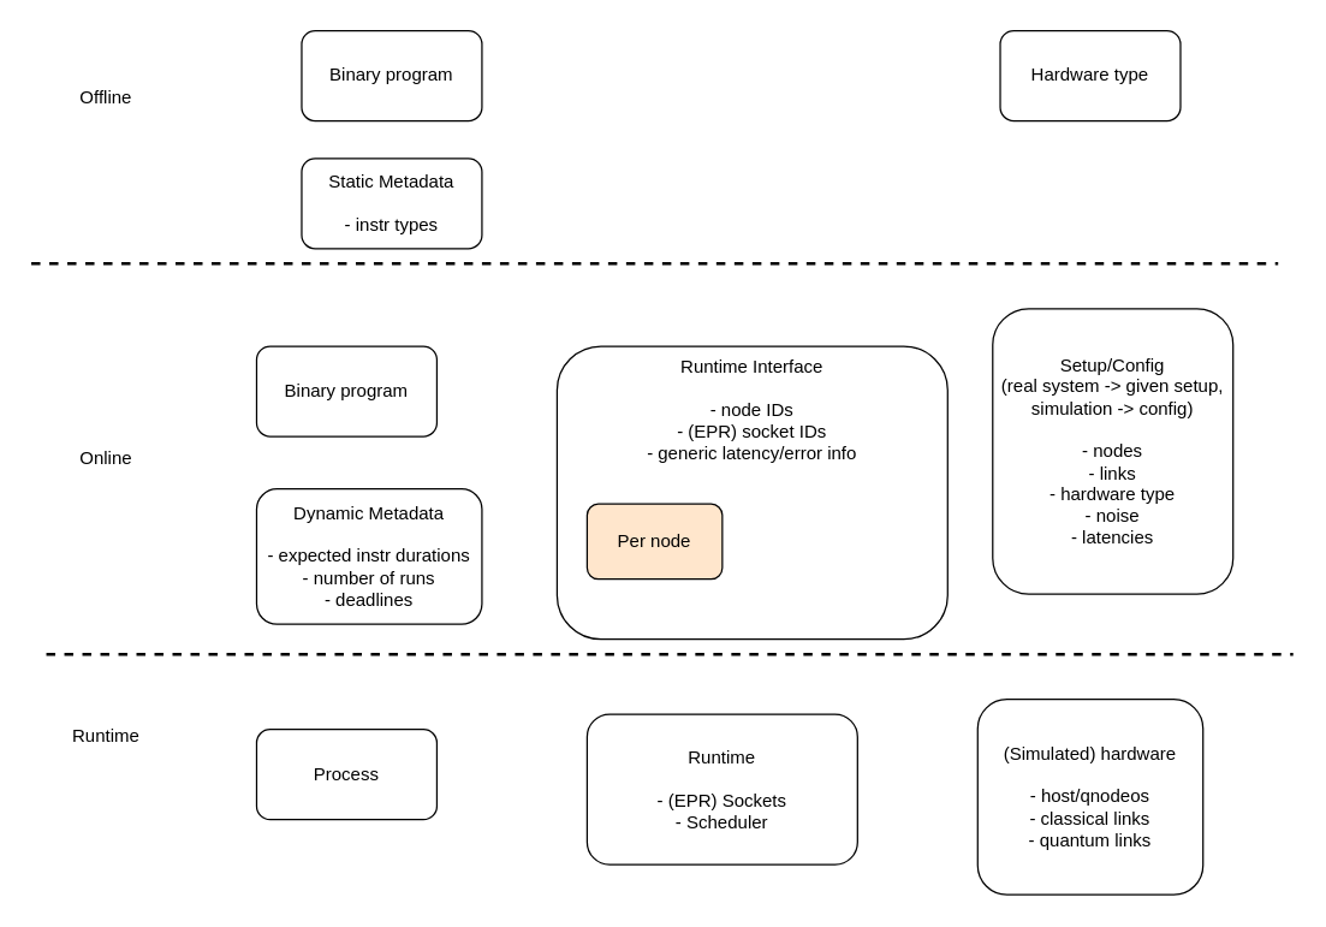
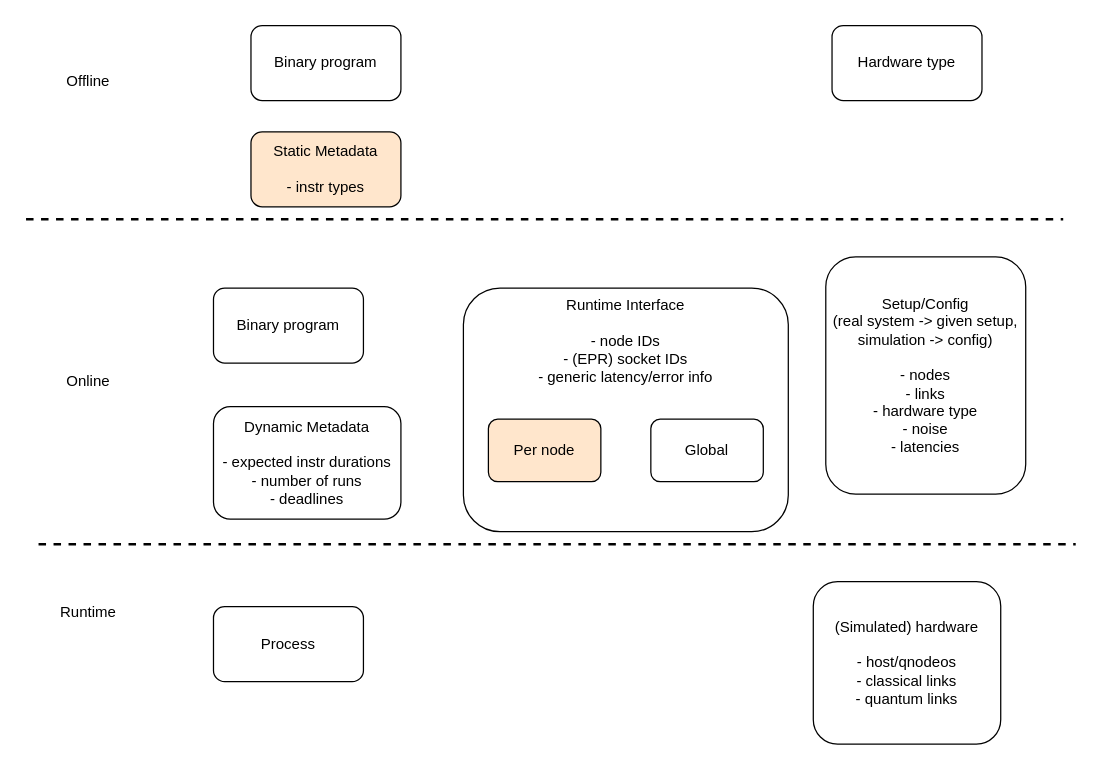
  <mxCell id="0" />
  <mxCell id="1" parent="0" />
  <mxCell id="2" value="Binary program" style="rounded=1;whiteSpace=wrap;html=1;" parent="1" vertex="1"><mxGeometry x="200" y="20" width="120" height="60" as="geometry" /></mxCell>
- <mxCell id="3" value="Static Metadata&lt;br&gt;&lt;br&gt;- instr types" style="rounded=1;whiteSpace=wrap;html=1;" parent="1" vertex="1"><mxGeometry x="200" y="105" width="120" height="60" as="geometry" /></mxCell>
+ <mxCell id="3" value="Static Metadata&lt;br&gt;&lt;br&gt;- instr types" style="rounded=1;whiteSpace=wrap;html=1;fillColor=#ffe6cc;" parent="1" vertex="1"><mxGeometry x="200" y="105" width="120" height="60" as="geometry" /></mxCell>
  <mxCell id="4" value="Dynamic Metadata&lt;br&gt;&lt;br&gt;- expected instr durations&lt;br&gt;- number of runs&lt;br&gt;- deadlines" style="rounded=1;whiteSpace=wrap;html=1;" parent="1" vertex="1"><mxGeometry x="170" y="325" width="150" height="90" as="geometry" /></mxCell>
  <mxCell id="5" value="Runtime Interface&lt;br&gt;&lt;br&gt;- node IDs&lt;br&gt;- (EPR) socket IDs&lt;br&gt;- generic latency/error info" style="rounded=1;whiteSpace=wrap;html=1;horizontal=1;verticalAlign=top;" parent="1" vertex="1"><mxGeometry x="370" y="230" width="260" height="195" as="geometry" /></mxCell>
  <mxCell id="6" value="Setup/Config&lt;br&gt;(real system -&amp;gt; given setup,&lt;br&gt;simulation -&amp;gt; config)&lt;br&gt;&lt;br&gt;- nodes&lt;br&gt;- links&lt;br&gt;- hardware type&lt;br&gt;- noise&lt;br&gt;- latencies" style="rounded=1;whiteSpace=wrap;html=1;" parent="1" vertex="1"><mxGeometry x="660" y="205" width="160" height="190" as="geometry" /></mxCell>
  <mxCell id="7" value="" style="endArrow=none;dashed=1;html=1;strokeWidth=2;" edge="1" parent="1"><mxGeometry width="50" height="50" relative="1" as="geometry"><mxPoint x="30" y="435" as="sourcePoint" /><mxPoint x="860" y="435" as="targetPoint" /></mxGeometry></mxCell>
  <mxCell id="8" value="Offline" style="text;html=1;strokeColor=none;fillColor=none;align=center;verticalAlign=middle;whiteSpace=wrap;rounded=0;" vertex="1" parent="1"><mxGeometry x="40" y="50" width="60" height="30" as="geometry" /></mxCell>
  <mxCell id="9" value="Runtime" style="text;html=1;strokeColor=none;fillColor=none;align=center;verticalAlign=middle;whiteSpace=wrap;rounded=0;" vertex="1" parent="1"><mxGeometry x="40" y="475" width="60" height="30" as="geometry" /></mxCell>
  <mxCell id="10" value="Online" style="text;html=1;strokeColor=none;fillColor=none;align=center;verticalAlign=middle;whiteSpace=wrap;rounded=0;" vertex="1" parent="1"><mxGeometry x="40" y="290" width="60" height="30" as="geometry" /></mxCell>
  <mxCell id="11" value="Binary program" style="rounded=1;whiteSpace=wrap;html=1;" vertex="1" parent="1"><mxGeometry x="170" y="230" width="120" height="60" as="geometry" /></mxCell>
  <mxCell id="12" value="Process" style="rounded=1;whiteSpace=wrap;html=1;" vertex="1" parent="1"><mxGeometry x="170" y="485" width="120" height="60" as="geometry" /></mxCell>
- <mxCell id="13" value="Runtime&lt;br&gt;&lt;br&gt;- (EPR) Sockets&lt;br&gt;- Scheduler" style="rounded=1;whiteSpace=wrap;html=1;" vertex="1" parent="1"><mxGeometry x="390" y="475" width="180" height="100" as="geometry" /></mxCell>
  <mxCell id="14" value="(Simulated) hardware&lt;br&gt;&lt;br&gt;- host/qnodeos&lt;br&gt;- classical links&lt;br&gt;- quantum links" style="rounded=1;whiteSpace=wrap;html=1;" vertex="1" parent="1"><mxGeometry x="650" y="465" width="150" height="130" as="geometry" /></mxCell>
  <mxCell id="15" value="Hardware type" style="rounded=1;whiteSpace=wrap;html=1;" vertex="1" parent="1"><mxGeometry x="665" y="20" width="120" height="60" as="geometry" /></mxCell>
  <mxCell id="16" value="" style="endArrow=none;dashed=1;html=1;strokeWidth=2;" edge="1" parent="1"><mxGeometry width="50" height="50" relative="1" as="geometry"><mxPoint x="20" y="175" as="sourcePoint" /><mxPoint x="850" y="175" as="targetPoint" /></mxGeometry></mxCell>
+ <mxCell id="17" value="Global" style="rounded=1;whiteSpace=wrap;html=1;" vertex="1" parent="1"><mxGeometry x="520" y="335" width="90" height="50" as="geometry" /></mxCell>
  <mxCell id="18" value="Per node" style="rounded=1;whiteSpace=wrap;html=1;fillColor=#ffe6cc;" vertex="1" parent="1"><mxGeometry x="390" y="335" width="90" height="50" as="geometry" /></mxCell>
